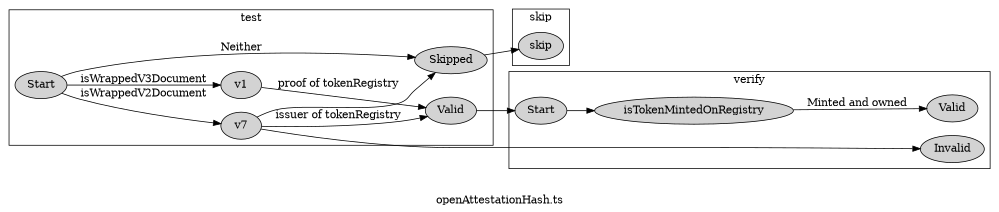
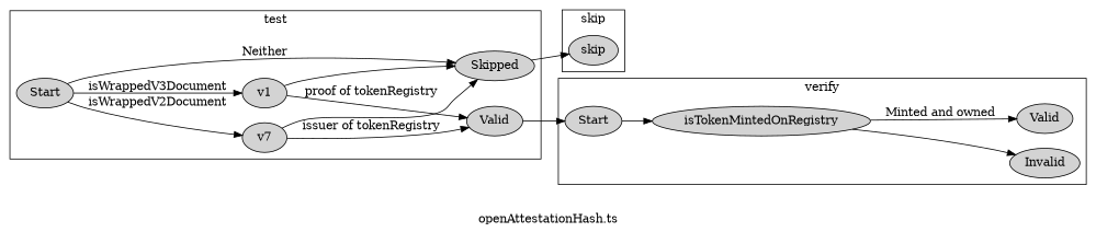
  digraph {
    label="openAttestationHash.ts"
    rankdir=LR
    node [style=filled]
    n1 [label=Start]
    n2 [label=v7]
    n3 [label=v1]
    n4 [label=Skipped]
    n5 [label=Valid]
    n6 [label=Start]
    n7 [label=isTokenMintedOnRegistry]
    n8 [label=Valid]
    n9 [label=Invalid]
    skip
    subgraph cluster_1 {
      label=test
      n1
      n2
      n3
      n4
      n5
    }
    subgraph cluster_2 {
      label=verify
      n6
      n7
      n8
      n9
    }
    subgraph cluster_3 {
      label=skip
      skip
    }
    n1 -> n2 [label=isWrappedV2Document]
    n1 -> n3 [label=isWrappedV3Document]
    n1 -> n4 [label=Neither]
    n2 -> n4
    n2 -> n5 [label="issuer of tokenRegistry"]
+   n3 -> n4
    n3 -> n5 [label="proof of tokenRegistry"]
    n4 -> skip
    n5 -> n6
    n6 -> n7
    n7 -> n8 [label="Minted and owned"]
-   n2 -> n9
+   n7 -> n9
  }
